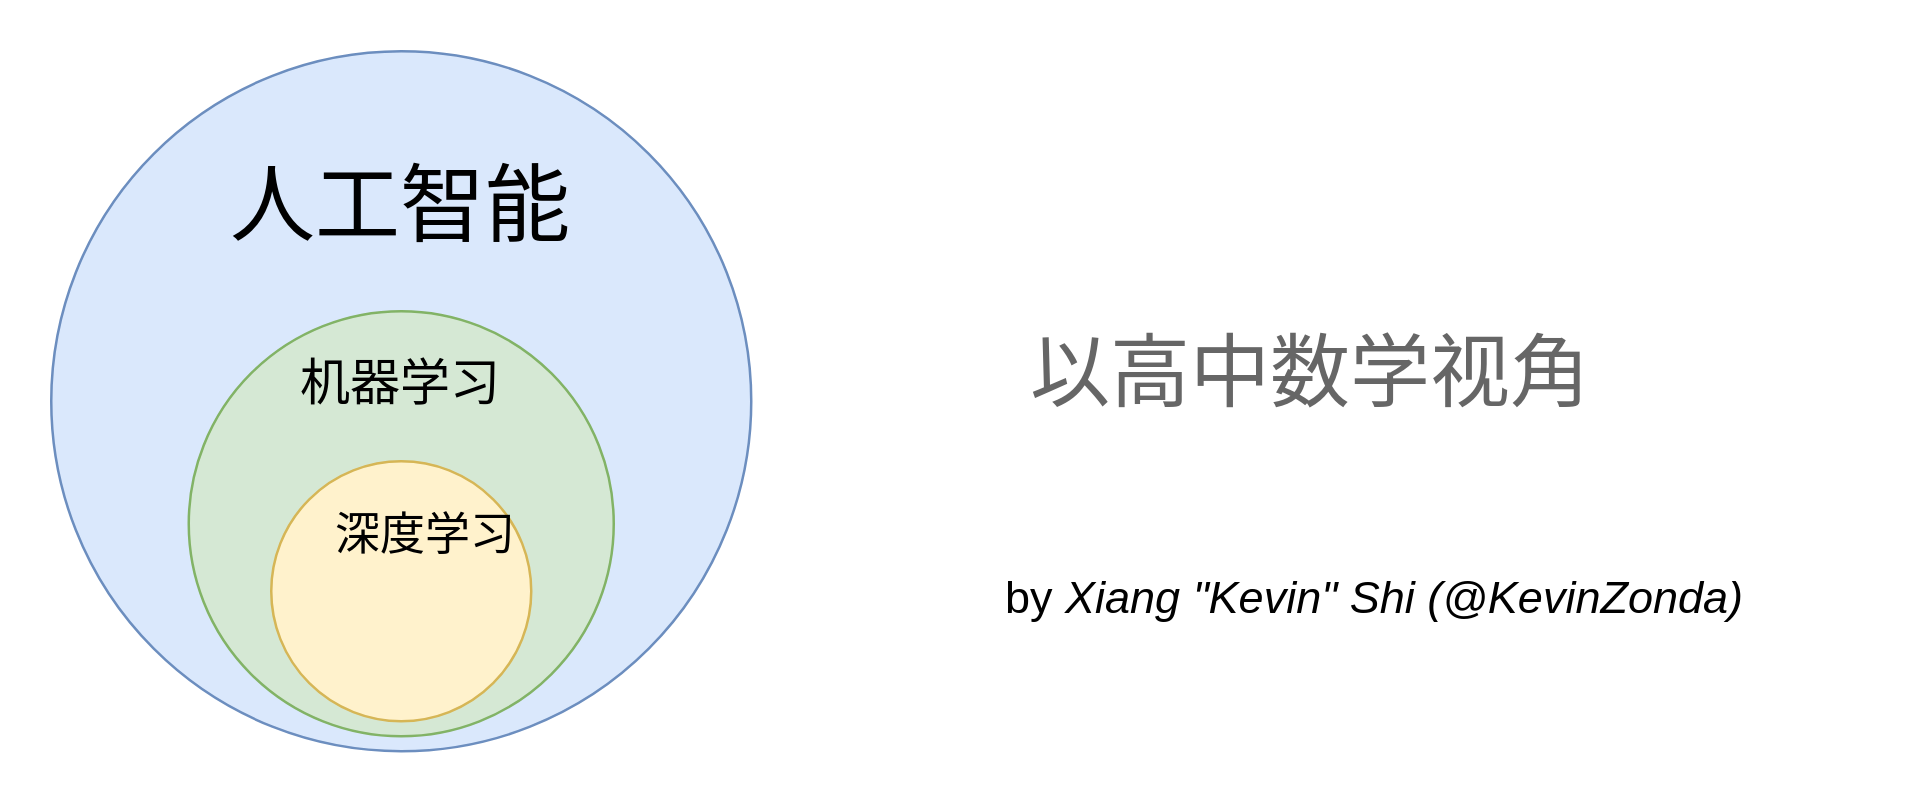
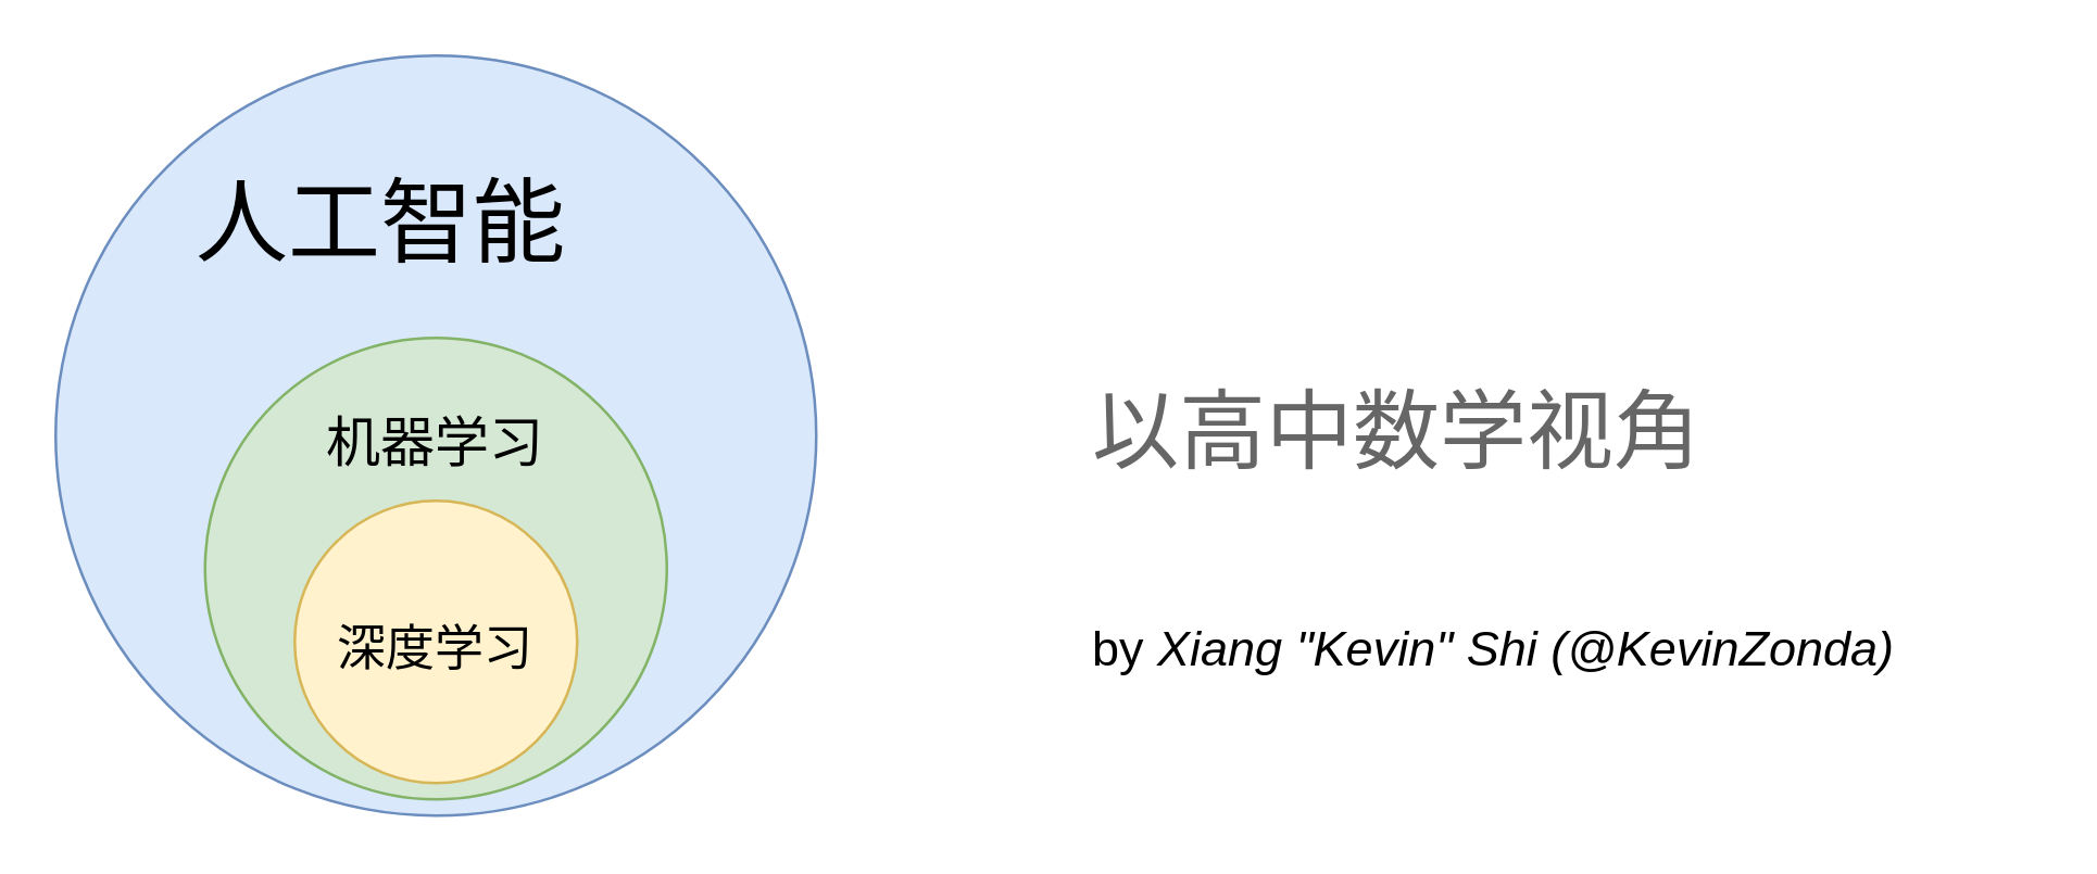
  <mxCell id="0" />
  <mxCell id="1" parent="0" />
  <mxCell id="2" value="" style="ellipse;whiteSpace=wrap;html=1;aspect=fixed;fillColor=#dae8fc;strokeColor=#6c8ebf;" vertex="1" parent="1"><mxGeometry x="20" y="20" width="280" height="280" as="geometry" /></mxCell>
  <mxCell id="3" value="" style="ellipse;whiteSpace=wrap;html=1;aspect=fixed;fillColor=#d5e8d4;strokeColor=#82b366;" vertex="1" parent="1"><mxGeometry x="75" y="124" width="170" height="170" as="geometry" /></mxCell>
  <mxCell id="4" value="" style="ellipse;whiteSpace=wrap;html=1;aspect=fixed;fillColor=#fff2cc;strokeColor=#d6b656;" vertex="1" parent="1"><mxGeometry x="108" y="184" width="104" height="104" as="geometry" /></mxCell>
- <mxCell id="5" value="&lt;font style=&quot;font-size: 34px;&quot;&gt;人工智能&lt;/font&gt;" style="text;html=1;align=center;verticalAlign=middle;whiteSpace=wrap;rounded=0;" vertex="1" parent="1"><mxGeometry x="75" y="67" width="170" height="30" as="geometry" /></mxCell>
- <mxCell id="6" value="&lt;font style=&quot;font-size: 20px;&quot;&gt;机器学习&lt;/font&gt;" style="text;html=1;align=center;verticalAlign=middle;whiteSpace=wrap;rounded=0;" vertex="1" parent="1"><mxGeometry x="95" y="137" width="130" height="30" as="geometry" /></mxCell>
- <mxCell id="7" value="&lt;font style=&quot;font-size: 18px;&quot;&gt;深度学习&lt;/font&gt;" style="text;html=1;align=center;verticalAlign=middle;whiteSpace=wrap;rounded=0;" vertex="1" parent="1"><mxGeometry x="130" y="199" width="80" height="30" as="geometry" /></mxCell>
+ <mxCell id="5" value="&lt;font style=&quot;font-size: 34px;&quot;&gt;人工智能&lt;/font&gt;" style="text;html=1;align=center;verticalAlign=middle;whiteSpace=wrap;rounded=0;" vertex="1" parent="1"><mxGeometry x="55" y="67" width="170" height="30" as="geometry" /></mxCell>
+ <mxCell id="6" value="&lt;font style=&quot;font-size: 20px;&quot;&gt;机器学习&lt;/font&gt;" style="text;html=1;align=center;verticalAlign=middle;whiteSpace=wrap;rounded=0;" vertex="1" parent="1"><mxGeometry x="95" y="147" width="130" height="30" as="geometry" /></mxCell>
+ <mxCell id="7" value="&lt;font style=&quot;font-size: 18px;&quot;&gt;深度学习&lt;/font&gt;" style="text;html=1;align=center;verticalAlign=middle;whiteSpace=wrap;rounded=0;" vertex="1" parent="1"><mxGeometry x="120" y="224" width="80" height="30" as="geometry" /></mxCell>
  <mxCell id="8" value="&lt;font style=&quot;font-size: 18px;&quot;&gt;by &lt;i&gt;Xiang &quot;Kevin&quot; Shi (@KevinZonda)&lt;/i&gt;&lt;/font&gt;" style="text;html=1;align=left;verticalAlign=middle;whiteSpace=wrap;rounded=0;" vertex="1" parent="1"><mxGeometry x="400" y="224" width="320" height="30" as="geometry" /></mxCell>
- <mxCell id="9" value="&lt;font color=&quot;#666666&quot; style=&quot;font-size: 32px;&quot;&gt;以高中数学视角&lt;/font&gt;" style="text;html=1;align=left;verticalAlign=middle;whiteSpace=wrap;rounded=0;" vertex="1" parent="1"><mxGeometry x="410" y="134" width="350" height="30" as="geometry" /></mxCell>
+ <mxCell id="9" value="&lt;font color=&quot;#666666&quot; style=&quot;font-size: 32px;&quot;&gt;以高中数学视角&lt;/font&gt;" style="text;html=1;align=left;verticalAlign=middle;whiteSpace=wrap;rounded=0;" vertex="1" parent="1"><mxGeometry x="400" y="144" width="350" height="30" as="geometry" /></mxCell>
